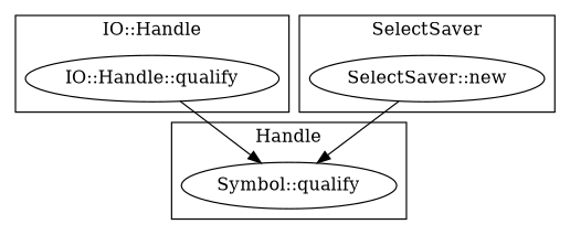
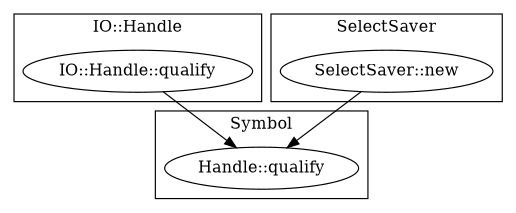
  digraph {
-   "Symbol::qualify"
+   "Symbol::qualify" [label="Handle::qualify"]
    n2 [label="IO::Handle::qualify"]
    "SelectSaver::new"
    subgraph cluster_1 {
-     label=Handle
+     label=Symbol
      "Symbol::qualify"
    }
    subgraph cluster_2 {
      label="IO::Handle"
      n2
    }
    subgraph cluster_3 {
      label=SelectSaver
      "SelectSaver::new"
    }
    n2 -> "Symbol::qualify"
    "SelectSaver::new" -> "Symbol::qualify"
  }
